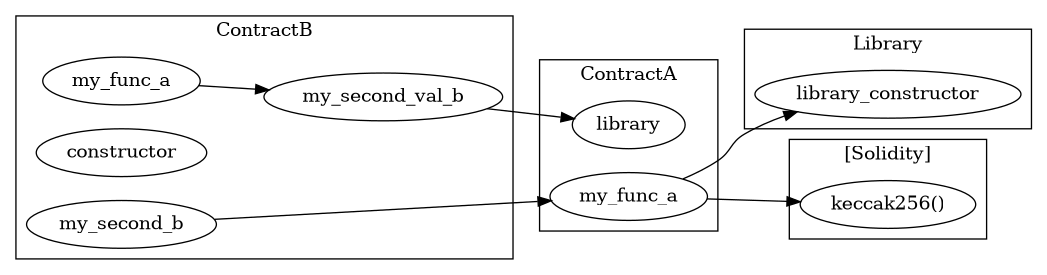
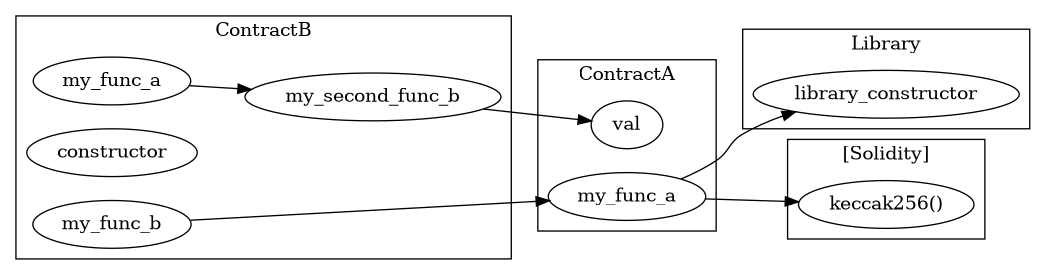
  strict digraph {
    fontname="DejaVu Serif"
    rankdir=LR
    node [fontname="DejaVu Serif"]
    edge [fontname="DejaVu Serif"]
-   n1 [label=my_second_b]
-   n2 [label=my_second_val_b]
+   n1 [label=my_func_b]
+   n2 [label=my_second_func_b]
    n3 [label=constructor]
    n4 [label=my_func_a]
    n5 [label=library_constructor]
    n6 [label=my_func_a]
-   n7 [label=library]
+   n7 [label=val]
    "keccak256()"
    subgraph cluster_1 {
      label=ContractB
      n1
      n2
      n3
      n4
    }
    subgraph cluster_2 {
      label=Library
      n5
    }
    subgraph cluster_3 {
      label=ContractA
      n6
      n7
    }
    subgraph cluster_4 {
      label="[Solidity]"
      "keccak256()"
    }
    n1 -> n6
    n2 -> n7
    n4 -> n2
    n6 -> n5
    n6 -> "keccak256()"
  }
